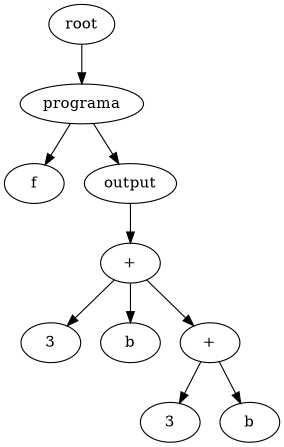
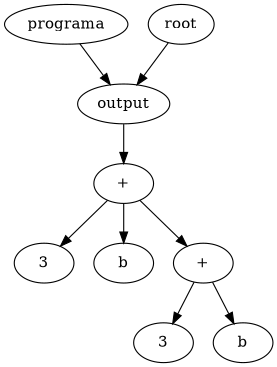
  digraph {
-   n1 [label=f]
    n2 [label=output]
    n3 [label="+"]
    n4 [label=3]
    n5 [label=b]
    n6 [label="+"]
    n7 [label=3]
    n8 [label=b]
    n9 [label=programa]
    n10 [label=root]
    n2 -> n3
    n3 -> n4
    n3 -> n5
    n3 -> n6
    n6 -> n7
    n6 -> n8
-   n9 -> n1
    n9 -> n2
-   n10 -> n9
+   n10 -> n2
  }
